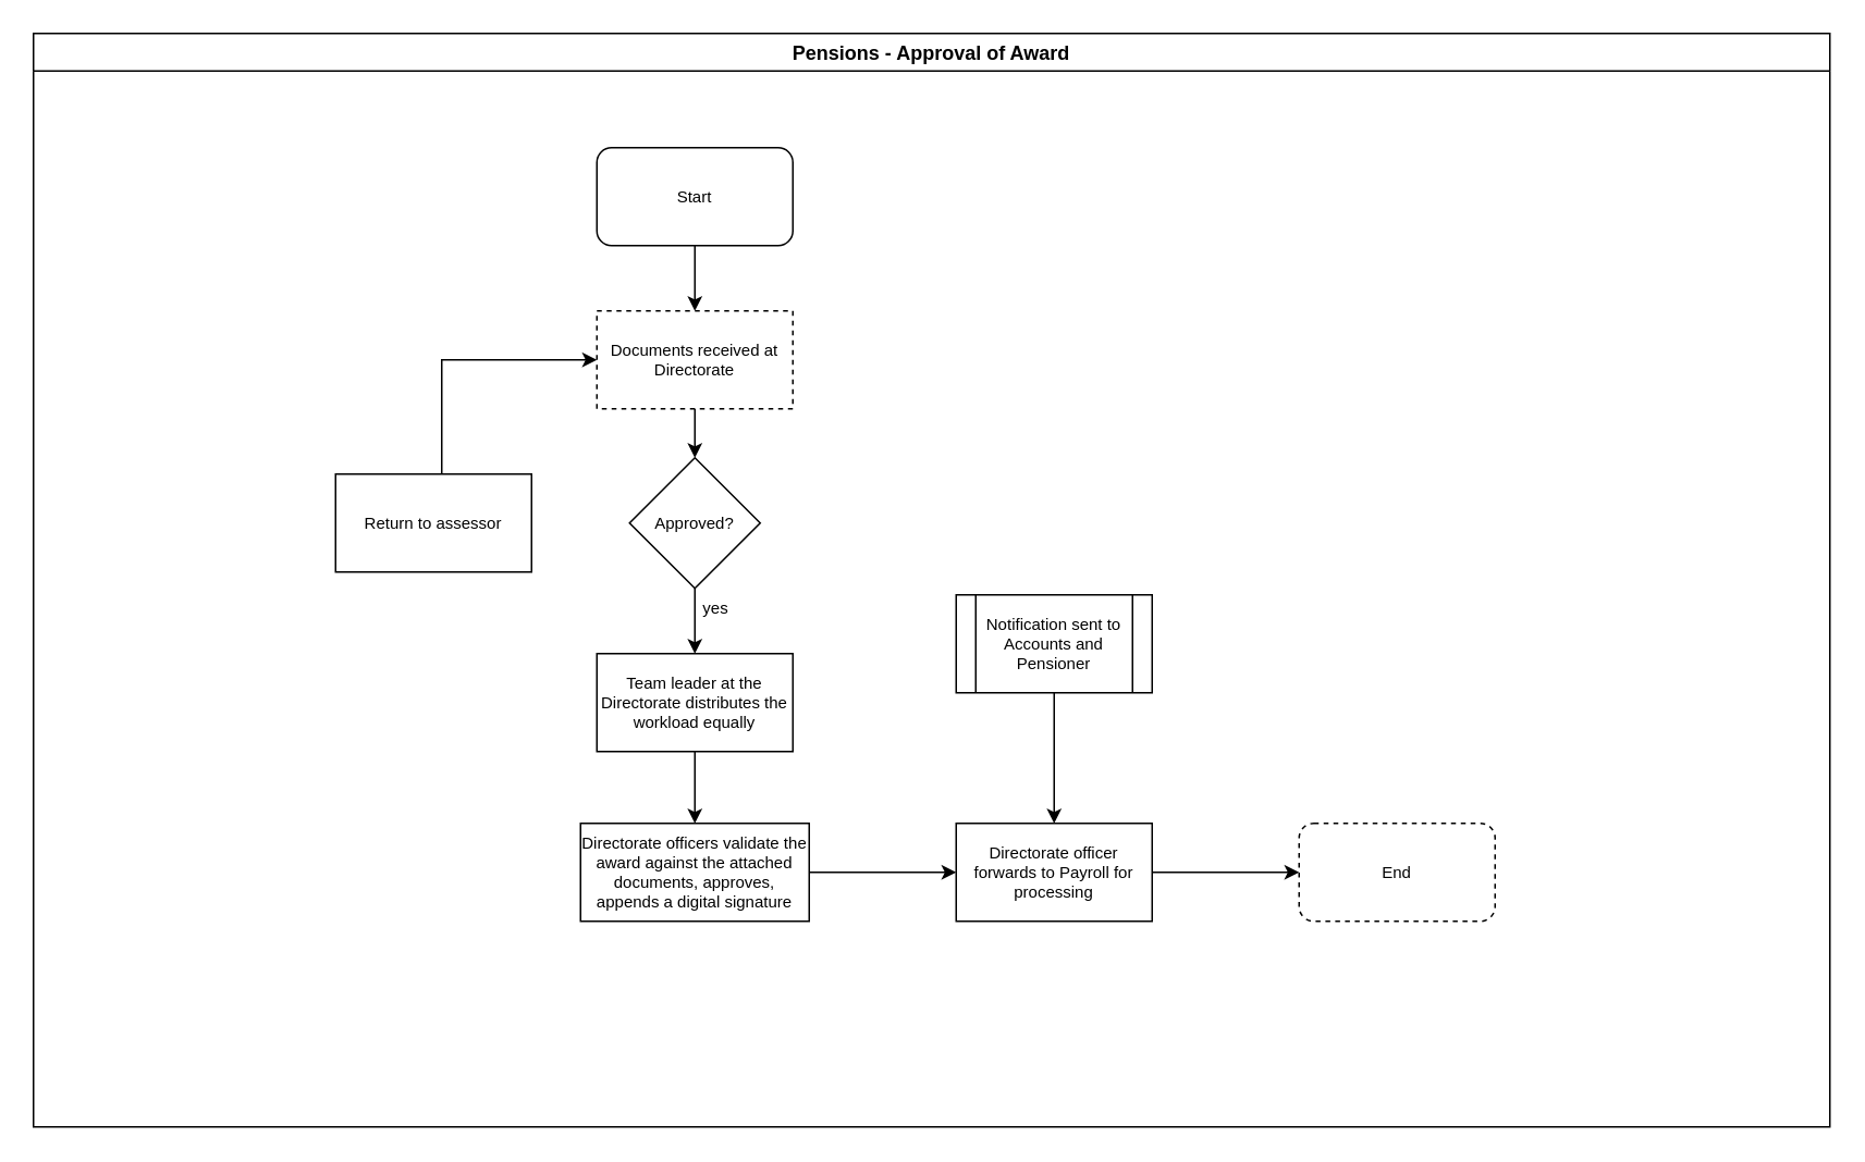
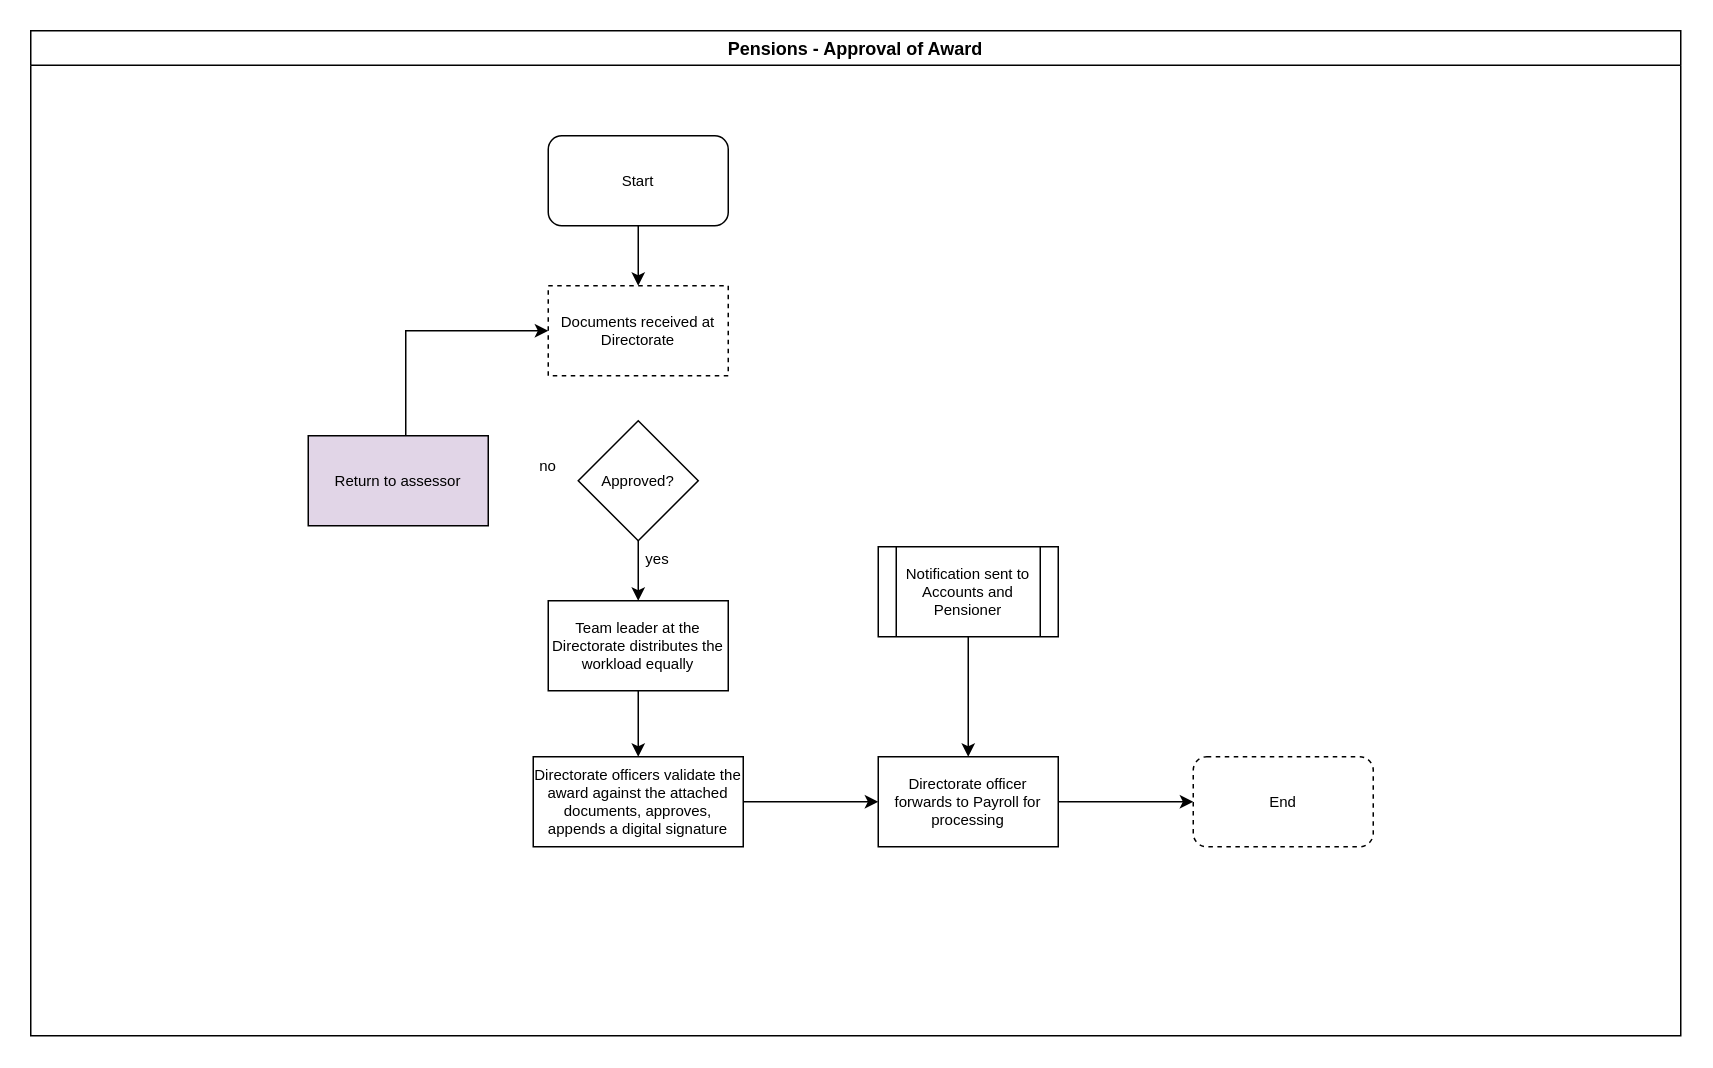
  <mxCell id="0" />
  <mxCell id="1" parent="0" />
  <mxCell id="2" value="Pensions - Approval of Award" style="swimlane;" parent="1" vertex="1"><mxGeometry x="20" y="20" width="1100" height="670" as="geometry" /></mxCell>
  <mxCell id="3" value="Start" style="rounded=1;whiteSpace=wrap;html=1;fontSize=10;" parent="2" vertex="1"><mxGeometry x="345" y="70" width="120" height="60" as="geometry" /></mxCell>
  <mxCell id="4" value="Documents received at Directorate" style="rounded=0;whiteSpace=wrap;html=1;fontSize=10;dashed=1;" parent="2" vertex="1"><mxGeometry x="345" y="170" width="120" height="60" as="geometry" /></mxCell>
  <mxCell id="5" value="" style="edgeStyle=orthogonalEdgeStyle;rounded=0;orthogonalLoop=1;jettySize=auto;html=1;entryX=0.5;entryY=0;entryDx=0;entryDy=0;" parent="2" source="3" target="4" edge="1"><mxGeometry relative="1" as="geometry"><mxPoint x="405" y="200" as="targetPoint" /></mxGeometry></mxCell>
  <mxCell id="6" value="Notification sent to Accounts and Pensioner" style="shape=process;whiteSpace=wrap;html=1;backgroundOutline=1;fontSize=10;" parent="2" vertex="1"><mxGeometry x="565" y="344" width="120" height="60" as="geometry" /></mxCell>
  <mxCell id="7" value="End" style="rounded=1;whiteSpace=wrap;html=1;fontSize=10;dashed=1;" parent="2" vertex="1"><mxGeometry x="775" y="484" width="120" height="60" as="geometry" /></mxCell>
  <mxCell id="8" value="Team leader at the Directorate distributes the workload equally" style="whiteSpace=wrap;html=1;rounded=0;fontSize=10;" parent="2" vertex="1"><mxGeometry x="345" y="380" width="120" height="60" as="geometry" /></mxCell>
  <mxCell id="9" value="Approved?" style="rhombus;whiteSpace=wrap;html=1;rounded=0;fontSize=10;" vertex="1" parent="2"><mxGeometry x="365" y="260" width="80" height="80" as="geometry" /></mxCell>
- <mxCell id="10" value="" style="edgeStyle=orthogonalEdgeStyle;rounded=0;orthogonalLoop=1;jettySize=auto;html=1;fontSize=10;" edge="1" parent="2" source="4" target="9"><mxGeometry relative="1" as="geometry" /></mxCell>
  <mxCell id="11" value="" style="edgeStyle=orthogonalEdgeStyle;rounded=0;orthogonalLoop=1;jettySize=auto;html=1;fontSize=10;entryX=0.5;entryY=0;entryDx=0;entryDy=0;" edge="1" parent="2" source="9" target="8"><mxGeometry relative="1" as="geometry"><mxPoint x="405" y="420" as="targetPoint" /></mxGeometry></mxCell>
  <mxCell id="12" value="yes" style="text;html=1;strokeColor=none;fillColor=none;align=center;verticalAlign=middle;whiteSpace=wrap;rounded=0;fontSize=10;" vertex="1" parent="2"><mxGeometry x="398" y="342" width="40" height="20" as="geometry" /></mxCell>
+ <mxCell id="13" value="no" style="text;html=1;strokeColor=none;fillColor=none;align=center;verticalAlign=middle;whiteSpace=wrap;rounded=0;fontSize=10;" vertex="1" parent="2"><mxGeometry x="325" y="280" width="40" height="20" as="geometry" /></mxCell>
  <mxCell id="14" value="" style="edgeStyle=orthogonalEdgeStyle;rounded=0;orthogonalLoop=1;jettySize=auto;html=1;fontSize=10;" parent="1" source="8" target="16" edge="1"><mxGeometry relative="1" as="geometry" /></mxCell>
  <mxCell id="15" value="" style="edgeStyle=orthogonalEdgeStyle;rounded=0;orthogonalLoop=1;jettySize=auto;html=1;fontSize=10;" parent="1" source="16" target="18" edge="1"><mxGeometry relative="1" as="geometry" /></mxCell>
  <mxCell id="16" value="Directorate officers validate the award against the attached documents, approves, appends a digital signature" style="whiteSpace=wrap;html=1;rounded=0;fontSize=10;" parent="1" vertex="1"><mxGeometry x="355" y="504" width="140" height="60" as="geometry" /></mxCell>
  <mxCell id="17" value="" style="edgeStyle=orthogonalEdgeStyle;rounded=0;orthogonalLoop=1;jettySize=auto;html=1;fontSize=10;entryX=0;entryY=0.5;entryDx=0;entryDy=0;" parent="1" source="18" target="7" edge="1"><mxGeometry relative="1" as="geometry"><mxPoint x="785" y="534" as="targetPoint" /></mxGeometry></mxCell>
  <mxCell id="18" value="Directorate officer forwards to Payroll for processing" style="whiteSpace=wrap;html=1;rounded=0;fontSize=10;" parent="1" vertex="1"><mxGeometry x="585" y="504" width="120" height="60" as="geometry" /></mxCell>
  <mxCell id="19" value="" style="edgeStyle=orthogonalEdgeStyle;rounded=0;orthogonalLoop=1;jettySize=auto;html=1;fontSize=10;" parent="1" source="6" target="18" edge="1"><mxGeometry relative="1" as="geometry" /></mxCell>
  <mxCell id="20" value="" style="edgeStyle=orthogonalEdgeStyle;rounded=0;orthogonalLoop=1;jettySize=auto;html=1;fontSize=10;entryX=0;entryY=0.5;entryDx=0;entryDy=0;" edge="1" parent="1" source="21" target="4"><mxGeometry relative="1" as="geometry"><mxPoint x="265" y="210" as="targetPoint" /><Array as="points"><mxPoint x="270" y="220" /></Array></mxGeometry></mxCell>
- <mxCell id="21" value="Return to assessor" style="whiteSpace=wrap;html=1;rounded=0;fontSize=10;" vertex="1" parent="1"><mxGeometry x="205" y="290" width="120" height="60" as="geometry" /></mxCell>
+ <mxCell id="21" value="Return to assessor" style="whiteSpace=wrap;html=1;rounded=0;fontSize=10;fillColor=#e1d5e7;" vertex="1" parent="1"><mxGeometry x="205" y="290" width="120" height="60" as="geometry" /></mxCell>
